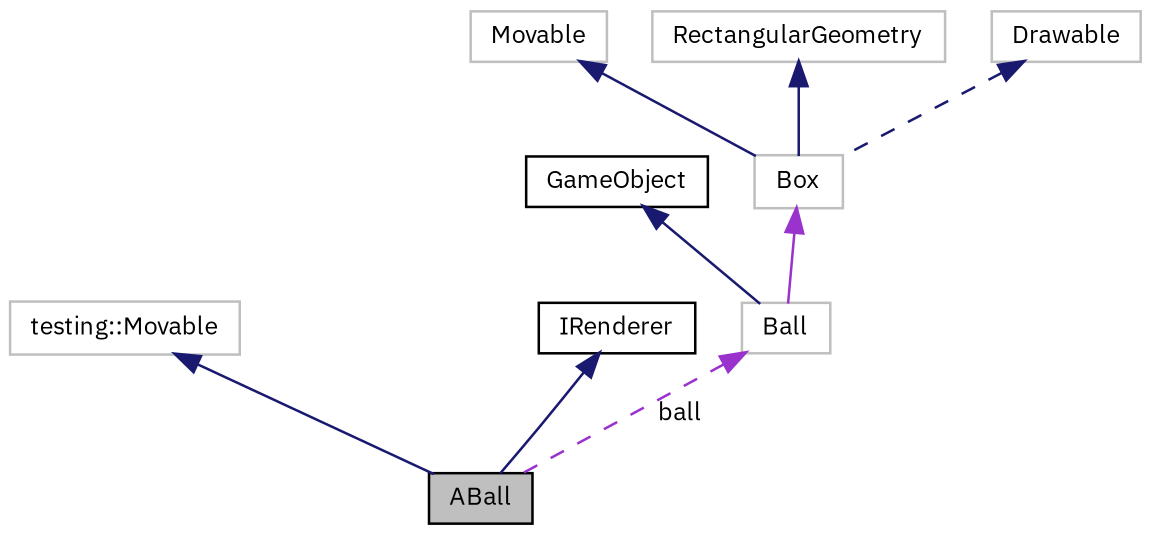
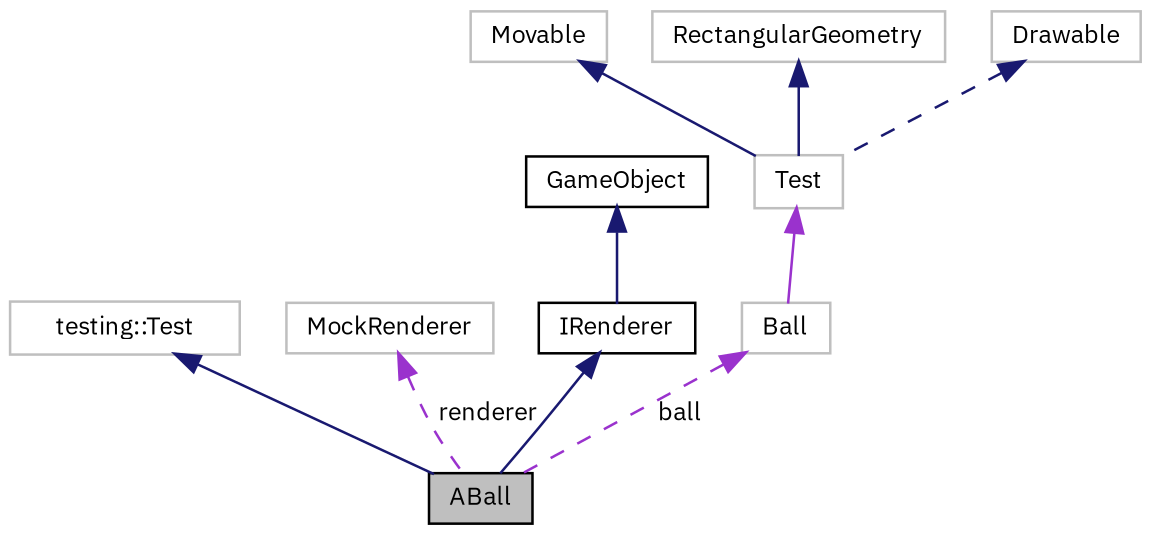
  digraph {
    fontname="IBM Plex Sans"
    node [color=grey75 fillcolor=white fontname="IBM Plex Sans" fontsize=10 shape=record style=filled]
    edge [color=midnightblue dir=back fontname="IBM Plex Sans" fontsize=10 labelfontname=Helvetica labelfontsize=10 style=solid]
    n1 [color=black fillcolor=grey75 fontcolor=black height=0.2 label=ABall width=0.4]
-   n2 [height=0.2 label="testing::Movable" width=0.4]
+   n2 [height=0.2 label="testing::Test" width=0.4]
+   n3 [height=0.2 label=MockRenderer width=0.4]
    n4 [color=black height=0.2 label=IRenderer width=0.4]
    n5 [height=0.2 label=Ball width=0.4]
-   n6 [height=0.2 label=Box width=0.4]
+   n6 [height=0.2 label=Test width=0.4]
    n7 [height=0.2 label=Movable width=0.4]
    n8 [height=0.2 label=RectangularGeometry width=0.4]
    n9 [height=0.2 label=Drawable width=0.4]
    n10 [color=black height=0.2 label=GameObject width=0.4]
    n2 -> n1
+   n3 -> n1 [color=darkorchid3 label=" renderer" style=dashed]
    n4 -> n1
    n5 -> n1 [color=darkorchid3 label=" ball" style=dashed]
    n6 -> n5 [color=darkorchid3]
    n7 -> n6
    n8 -> n6
    n9 -> n6 [style=dashed]
-   n10 -> n5
+   n10 -> n4
  }
